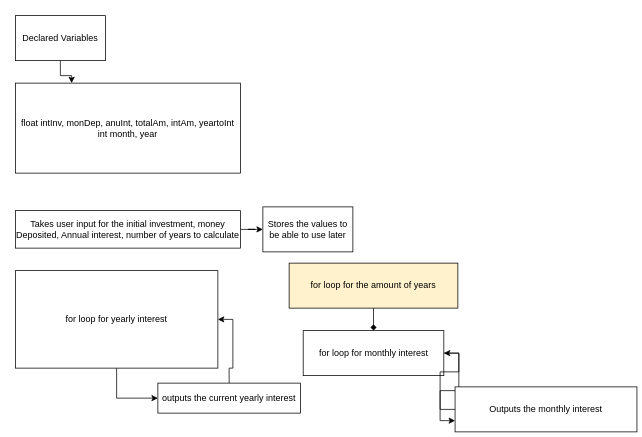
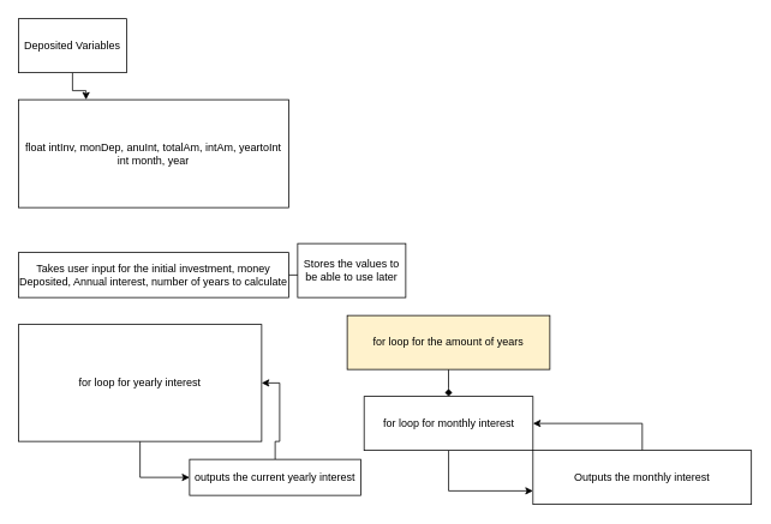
  <mxCell id="0" />
  <mxCell id="1" parent="0" />
  <mxCell id="2" value="&lt;div&gt;float intInv, monDep, anuInt, totalAm, intAm, yeartoInt&lt;/div&gt;&lt;div&gt;int month, year&lt;br&gt;&lt;/div&gt;" style="rounded=0;whiteSpace=wrap;html=1;" vertex="1" parent="1"><mxGeometry y="110" width="300" height="120" as="geometry" x="20" /></mxCell>
  <mxCell id="3" style="edgeStyle=orthogonalEdgeStyle;rounded=0;orthogonalLoop=1;jettySize=auto;html=1;entryX=0.25;entryY=0;entryDx=0;entryDy=0;" edge="1" parent="1" source="4" target="2"><mxGeometry relative="1" as="geometry" /></mxCell>
- <mxCell id="4" value="Declared Variables" style="rounded=0;whiteSpace=wrap;html=1;" vertex="1" parent="1"><mxGeometry y="20" width="120" height="60" as="geometry" x="20" /></mxCell>
+ <mxCell id="4" value="Deposited Variables" style="rounded=0;whiteSpace=wrap;html=1;" vertex="1" parent="1"><mxGeometry y="20" width="120" height="60" as="geometry" x="20" /></mxCell>
  <mxCell id="5" value="" style="edgeStyle=orthogonalEdgeStyle;rounded=0;orthogonalLoop=1;jettySize=auto;html=1;" edge="1" parent="1" source="6" target="7"><mxGeometry relative="1" as="geometry" /></mxCell>
  <mxCell id="6" value="Takes user input for the initial investment, money Deposited, Annual interest, number of years to calculate" style="rounded=0;whiteSpace=wrap;html=1;" vertex="1" parent="1"><mxGeometry y="280" width="300" height="50" as="geometry" x="20" /></mxCell>
- <mxCell id="7" value="Stores the values to be able to use later" style="whiteSpace=wrap;html=1;rounded=0;" vertex="1" parent="1"><mxGeometry x="350" y="275" width="120" height="60" as="geometry" /></mxCell>
+ <mxCell id="7" value="Stores the values to be able to use later" style="whiteSpace=wrap;html=1;rounded=0;" vertex="1" parent="1"><mxGeometry x="330" y="270" width="120" height="60" as="geometry" /></mxCell>
  <mxCell id="8" style="edgeStyle=orthogonalEdgeStyle;rounded=0;orthogonalLoop=1;jettySize=auto;html=1;entryX=0;entryY=0.5;entryDx=0;entryDy=0;" edge="1" parent="1" source="9" target="11"><mxGeometry relative="1" as="geometry" /></mxCell>
  <mxCell id="9" value="for loop for yearly interest" style="rounded=0;whiteSpace=wrap;html=1;" vertex="1" parent="1"><mxGeometry y="360" width="270" height="130" as="geometry" x="20" /></mxCell>
  <mxCell id="10" style="edgeStyle=orthogonalEdgeStyle;rounded=0;orthogonalLoop=1;jettySize=auto;html=1;entryX=1;entryY=0.5;entryDx=0;entryDy=0;" edge="1" parent="1" source="11" target="9"><mxGeometry relative="1" as="geometry" /></mxCell>
  <mxCell id="11" value="outputs the current yearly interest" style="rounded=0;whiteSpace=wrap;html=1;" vertex="1" parent="1"><mxGeometry x="210" y="510" width="190" height="40" as="geometry" /></mxCell>
  <mxCell id="12" value="" style="edgeStyle=orthogonalEdgeStyle;rounded=0;orthogonalLoop=1;jettySize=auto;html=1;endArrow=diamond;" edge="1" parent="1" source="13" target="15"><mxGeometry relative="1" as="geometry" /></mxCell>
  <mxCell id="13" value="for loop for the amount of years" style="rounded=0;whiteSpace=wrap;html=1;fillColor=#fff2cc;" vertex="1" parent="1"><mxGeometry x="385" y="350" width="225" height="60" as="geometry" /></mxCell>
  <mxCell id="14" style="edgeStyle=orthogonalEdgeStyle;rounded=0;orthogonalLoop=1;jettySize=auto;html=1;entryX=0;entryY=0.75;entryDx=0;entryDy=0;" edge="1" parent="1" source="15" target="17"><mxGeometry relative="1" as="geometry" /></mxCell>
  <mxCell id="15" value="for loop for monthly interest" style="whiteSpace=wrap;html=1;rounded=0;" vertex="1" parent="1"><mxGeometry x="403.75" y="440" width="187.5" height="60" as="geometry" /></mxCell>
  <mxCell id="16" style="edgeStyle=orthogonalEdgeStyle;rounded=0;orthogonalLoop=1;jettySize=auto;html=1;entryX=1;entryY=0.5;entryDx=0;entryDy=0;" edge="1" parent="1" source="17" target="15"><mxGeometry relative="1" as="geometry" /></mxCell>
- <mxCell id="17" value="Outputs the monthly interest" style="whiteSpace=wrap;html=1;rounded=0;" vertex="1" parent="1"><mxGeometry x="606.25" y="515" width="242.5" height="60" as="geometry" /></mxCell>
+ <mxCell id="17" value="Outputs the monthly interest" style="whiteSpace=wrap;html=1;rounded=0;" vertex="1" parent="1"><mxGeometry x="591.25" y="500" width="242.5" height="60" as="geometry" /></mxCell>
